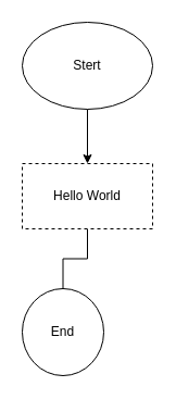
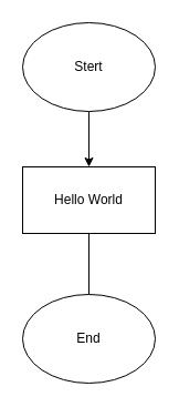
  <mxCell id="0" />
  <mxCell id="1" parent="0" />
  <mxCell id="2" value="" style="edgeStyle=orthogonalEdgeStyle;rounded=0;orthogonalLoop=1;jettySize=auto;html=1;" parent="1" source="3" target="6" edge="1"><mxGeometry relative="1" as="geometry" /></mxCell>
  <mxCell id="3" value="Stert" style="ellipse;whiteSpace=wrap;html=1;" parent="1" vertex="1"><mxGeometry x="20" y="20" width="120" height="80" as="geometry" /></mxCell>
- <mxCell id="4" value="End" style="ellipse;whiteSpace=wrap;html=1;" parent="1" vertex="1"><mxGeometry x="20" y="265" width="75" height="80" as="geometry" /></mxCell>
+ <mxCell id="4" value="End" style="ellipse;whiteSpace=wrap;html=1;" parent="1" vertex="1"><mxGeometry x="20" y="265" width="120" height="80" as="geometry" /></mxCell>
  <mxCell id="5" value="" style="edgeStyle=orthogonalEdgeStyle;rounded=0;orthogonalLoop=1;jettySize=auto;html=1;endArrow=none;" parent="1" source="6" target="4" edge="1"><mxGeometry relative="1" as="geometry" /></mxCell>
- <mxCell id="6" value="Hello World" style="rounded=0;whiteSpace=wrap;html=1;dashed=1;" parent="1" vertex="1"><mxGeometry x="20" y="150" width="120" height="60" as="geometry" /></mxCell>
+ <mxCell id="6" value="Hello World" style="rounded=0;whiteSpace=wrap;html=1;" parent="1" vertex="1"><mxGeometry x="20" y="150" width="120" height="60" as="geometry" /></mxCell>
